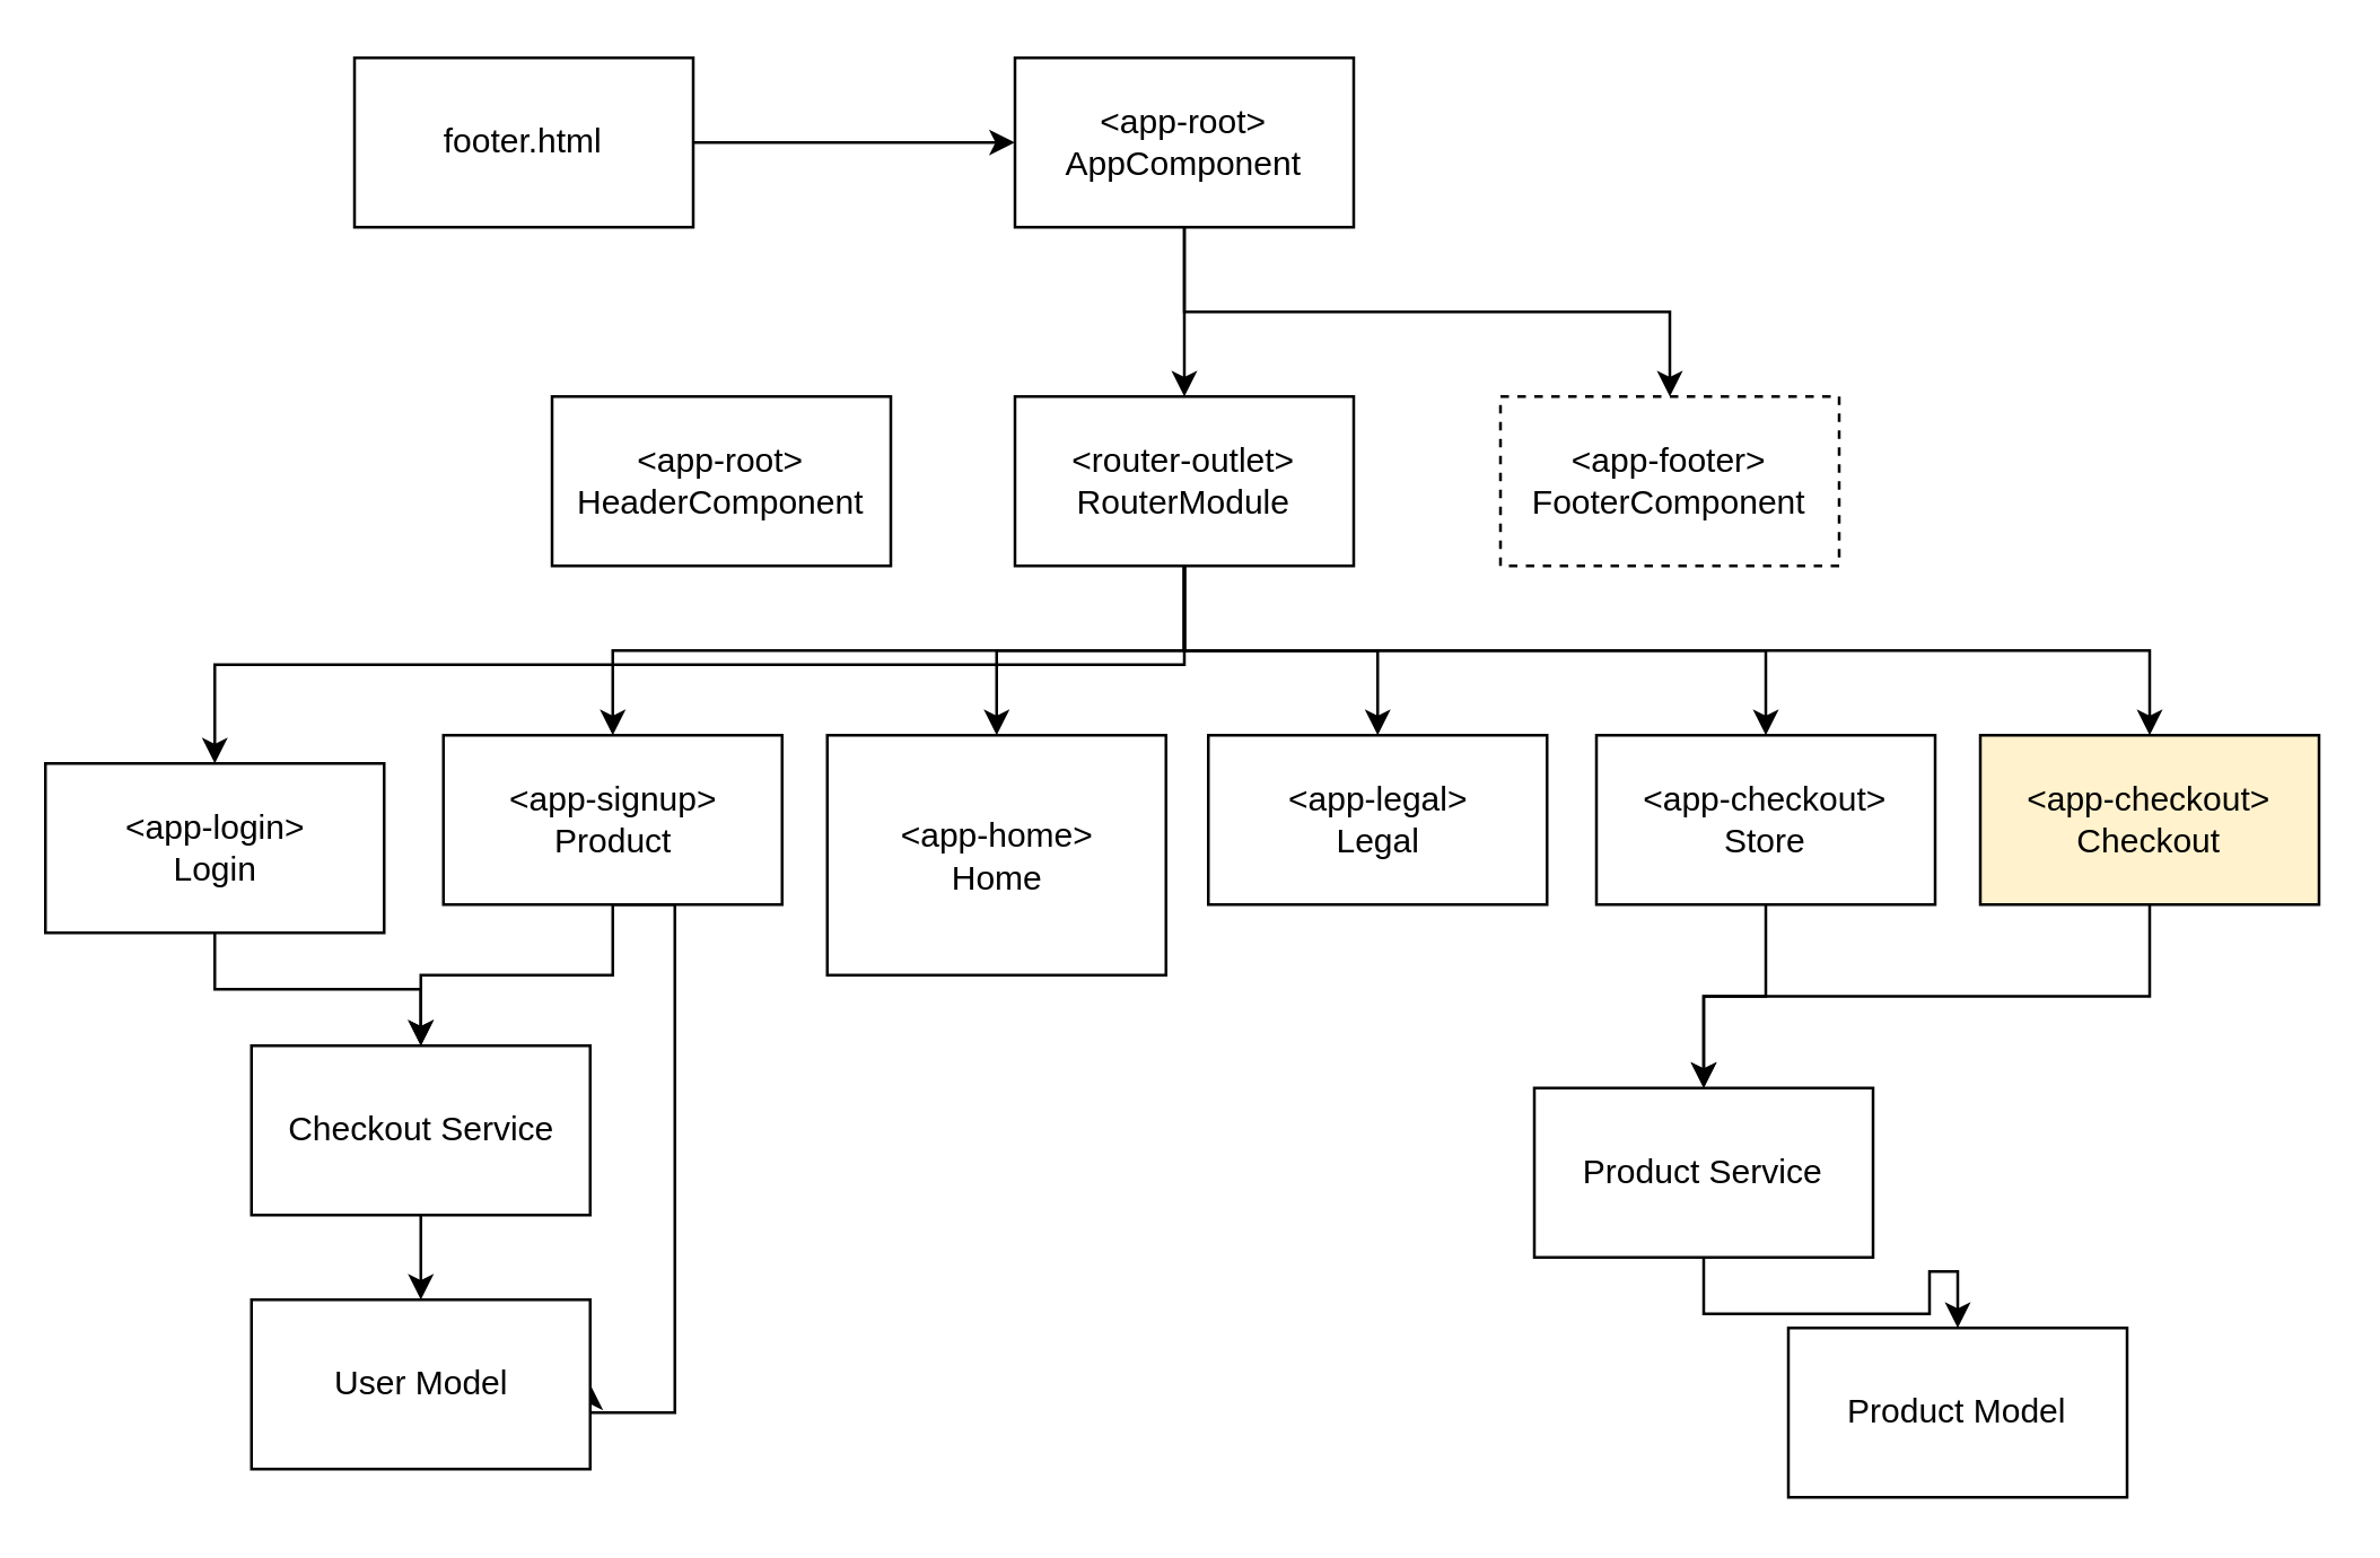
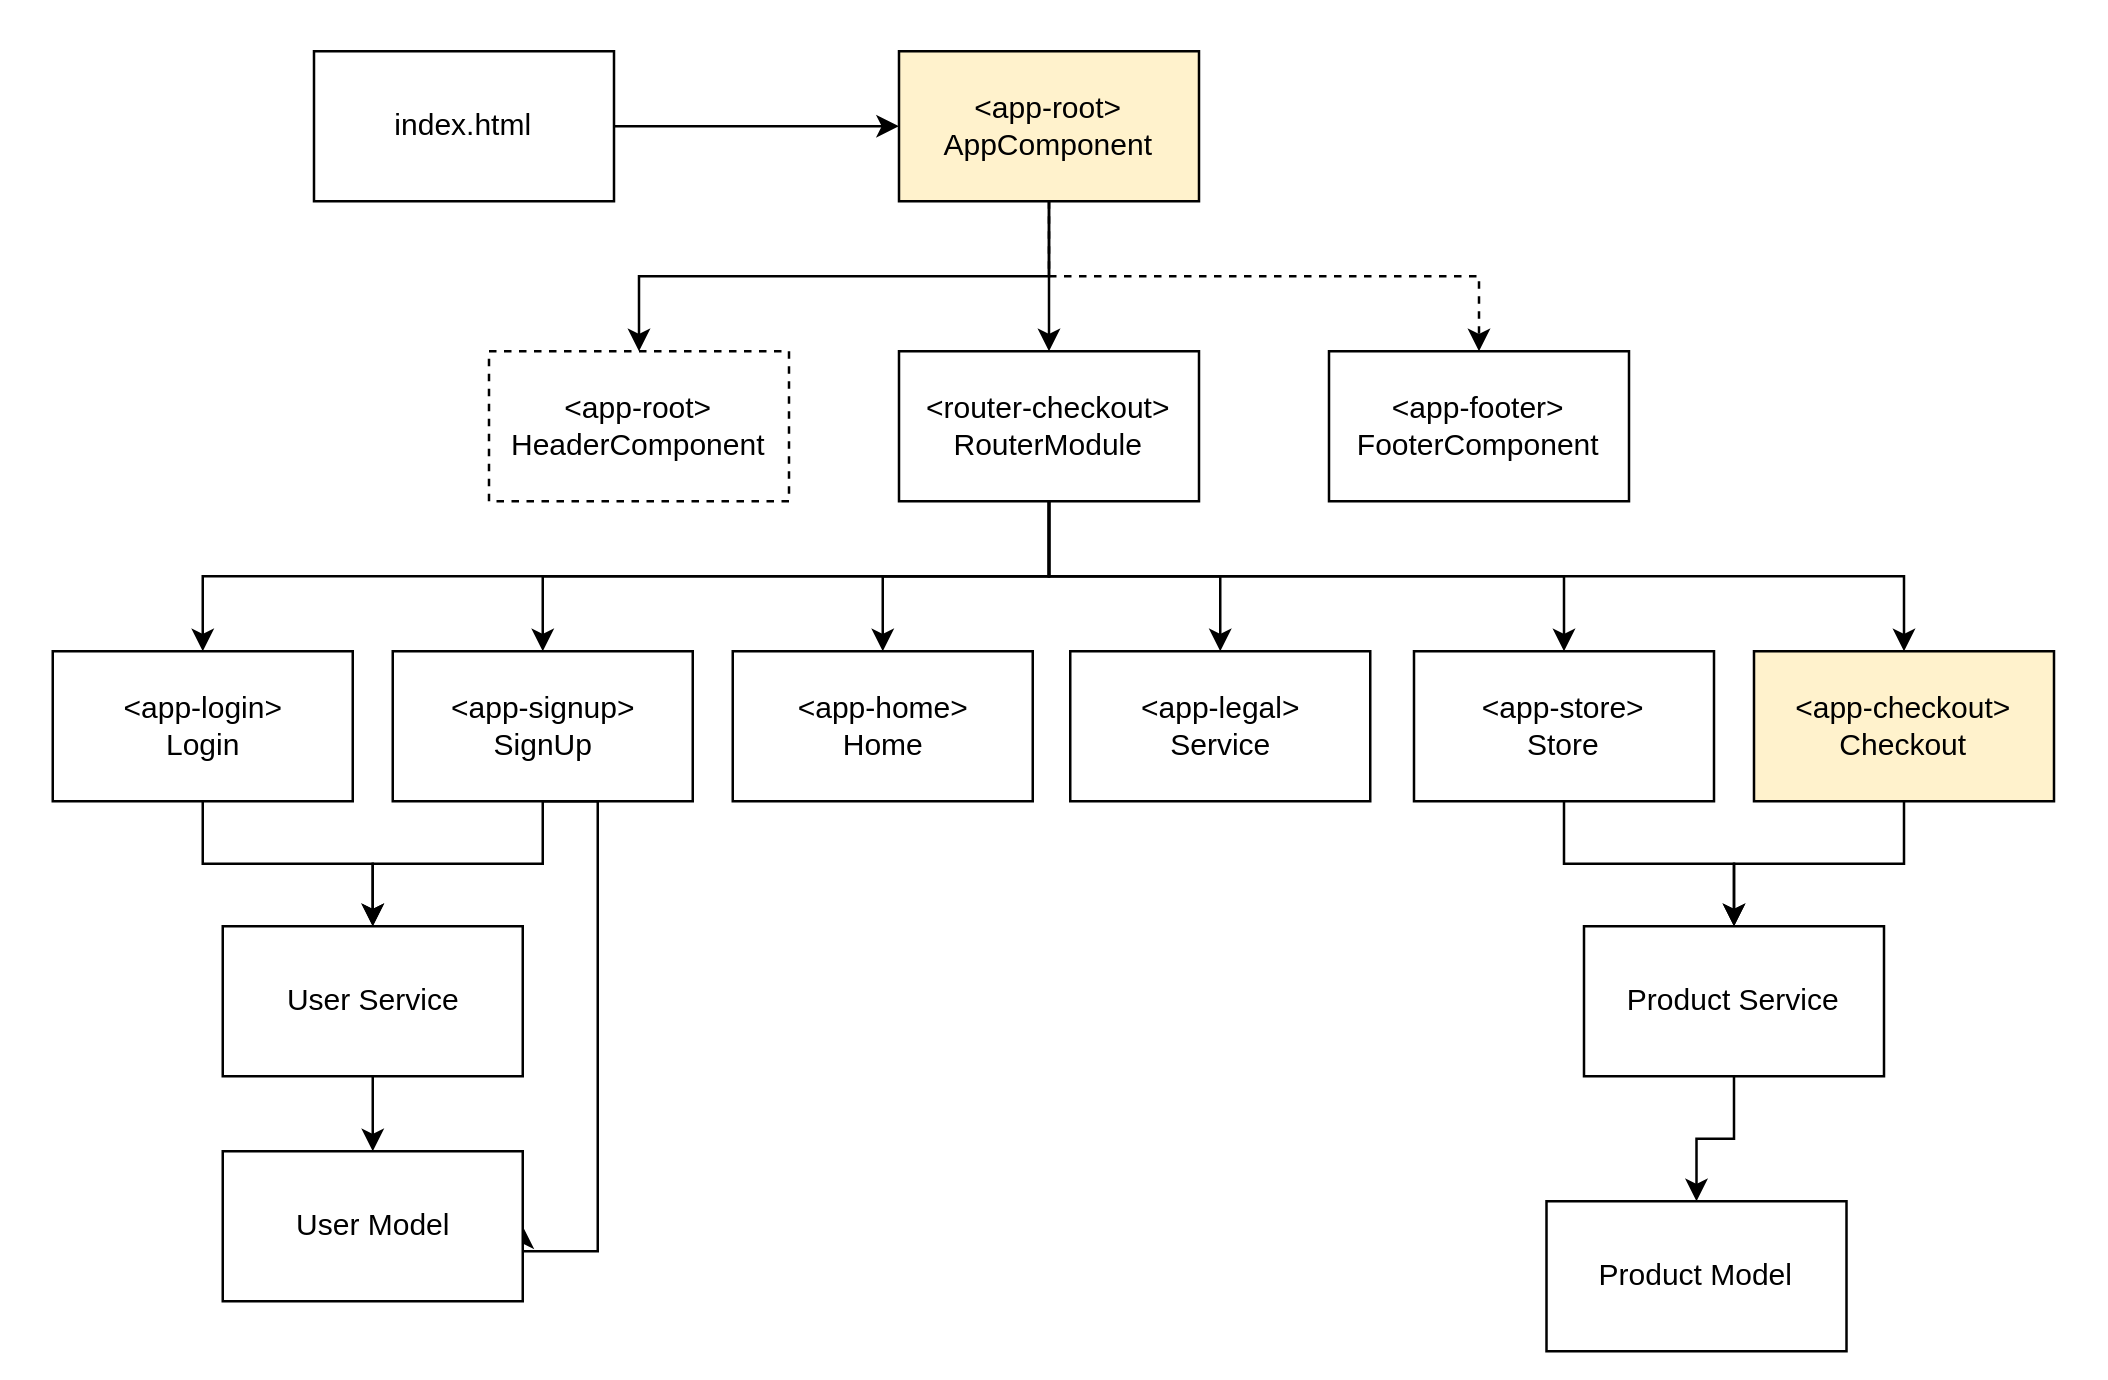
  <mxCell id="0" />
  <mxCell id="1" parent="0" />
  <mxCell id="2" style="edgeStyle=orthogonalEdgeStyle;rounded=0;orthogonalLoop=1;jettySize=auto;html=1;exitX=1;exitY=0.5;exitDx=0;exitDy=0;entryX=0;entryY=0.5;entryDx=0;entryDy=0;" parent="1" source="3" target="7" edge="1"><mxGeometry relative="1" as="geometry" /></mxCell>
- <mxCell id="3" value="footer.html" style="rounded=0;whiteSpace=wrap;html=1;" parent="1" vertex="1"><mxGeometry x="125" y="20" width="120" height="60" as="geometry" /></mxCell>
+ <mxCell id="3" value="index.html" style="rounded=0;whiteSpace=wrap;html=1;" parent="1" vertex="1"><mxGeometry x="125" y="20" width="120" height="60" as="geometry" /></mxCell>
  <mxCell id="4" style="edgeStyle=orthogonalEdgeStyle;rounded=0;orthogonalLoop=1;jettySize=auto;html=1;exitX=0.5;exitY=1;exitDx=0;exitDy=0;entryX=0.5;entryY=0;entryDx=0;entryDy=0;" parent="1" source="7" target="14" edge="1"><mxGeometry relative="1" as="geometry" /></mxCell>
- <mxCell id="6" style="edgeStyle=orthogonalEdgeStyle;rounded=0;orthogonalLoop=1;jettySize=auto;html=1;exitX=0.5;exitY=1;exitDx=0;exitDy=0;entryX=0.5;entryY=0;entryDx=0;entryDy=0;" parent="1" source="7" target="32" edge="1"><mxGeometry relative="1" as="geometry" /></mxCell>
- <mxCell id="7" value="&amp;lt;app-root&amp;gt;&lt;div&gt;AppComponent&lt;/div&gt;" style="rounded=0;whiteSpace=wrap;html=1;" parent="1" vertex="1"><mxGeometry x="359" y="20" width="120" height="60" as="geometry" /></mxCell>
+ <mxCell id="5" style="edgeStyle=orthogonalEdgeStyle;rounded=0;orthogonalLoop=1;jettySize=auto;html=1;exitX=0.5;exitY=1;exitDx=0;exitDy=0;entryX=0.5;entryY=0;entryDx=0;entryDy=0;" parent="1" source="7" target="31" edge="1"><mxGeometry relative="1" as="geometry" /></mxCell>
+ <mxCell id="6" style="edgeStyle=orthogonalEdgeStyle;rounded=0;orthogonalLoop=1;jettySize=auto;html=1;exitX=0.5;exitY=1;exitDx=0;exitDy=0;entryX=0.5;entryY=0;entryDx=0;entryDy=0;dashed=1;" parent="1" source="7" target="32" edge="1"><mxGeometry relative="1" as="geometry" /></mxCell>
+ <mxCell id="7" value="&amp;lt;app-root&amp;gt;&lt;div&gt;AppComponent&lt;/div&gt;" style="rounded=0;whiteSpace=wrap;html=1;fillColor=#fff2cc;" parent="1" vertex="1"><mxGeometry x="359" y="20" width="120" height="60" as="geometry" /></mxCell>
  <mxCell id="8" style="edgeStyle=orthogonalEdgeStyle;rounded=0;orthogonalLoop=1;jettySize=auto;html=1;exitX=0.5;exitY=1;exitDx=0;exitDy=0;entryX=0.5;entryY=0;entryDx=0;entryDy=0;" parent="1" source="14" target="20" edge="1"><mxGeometry relative="1" as="geometry" /></mxCell>
  <mxCell id="9" style="edgeStyle=orthogonalEdgeStyle;rounded=0;orthogonalLoop=1;jettySize=auto;html=1;exitX=0.5;exitY=1;exitDx=0;exitDy=0;entryX=0.5;entryY=0;entryDx=0;entryDy=0;" parent="1" source="14" target="19" edge="1"><mxGeometry relative="1" as="geometry" /></mxCell>
  <mxCell id="10" style="edgeStyle=orthogonalEdgeStyle;rounded=0;orthogonalLoop=1;jettySize=auto;html=1;exitX=0.5;exitY=1;exitDx=0;exitDy=0;" parent="1" source="14" target="16" edge="1"><mxGeometry relative="1" as="geometry" /></mxCell>
  <mxCell id="11" style="edgeStyle=orthogonalEdgeStyle;rounded=0;orthogonalLoop=1;jettySize=auto;html=1;exitX=0.5;exitY=1;exitDx=0;exitDy=0;" parent="1" source="14" target="22" edge="1"><mxGeometry relative="1" as="geometry" /></mxCell>
  <mxCell id="12" style="edgeStyle=orthogonalEdgeStyle;rounded=0;orthogonalLoop=1;jettySize=auto;html=1;exitX=0.5;exitY=1;exitDx=0;exitDy=0;" parent="1" source="14" target="24" edge="1"><mxGeometry relative="1" as="geometry" /></mxCell>
  <mxCell id="13" style="edgeStyle=orthogonalEdgeStyle;rounded=0;orthogonalLoop=1;jettySize=auto;html=1;exitX=0.5;exitY=1;exitDx=0;exitDy=0;entryX=0.5;entryY=0;entryDx=0;entryDy=0;" edge="1" parent="1" source="14" target="33"><mxGeometry relative="1" as="geometry" /></mxCell>
- <mxCell id="14" value="&amp;lt;router-outlet&amp;gt;&lt;div&gt;RouterModule&lt;/div&gt;" style="rounded=0;whiteSpace=wrap;html=1;" parent="1" vertex="1"><mxGeometry x="359" y="140" width="120" height="60" as="geometry" /></mxCell>
+ <mxCell id="14" value="&amp;lt;router-checkout&amp;gt;&lt;div&gt;RouterModule&lt;/div&gt;" style="rounded=0;whiteSpace=wrap;html=1;" parent="1" vertex="1"><mxGeometry x="359" y="140" width="120" height="60" as="geometry" /></mxCell>
  <mxCell id="15" style="edgeStyle=orthogonalEdgeStyle;rounded=0;orthogonalLoop=1;jettySize=auto;html=1;exitX=0.5;exitY=1;exitDx=0;exitDy=0;entryX=0.5;entryY=0;entryDx=0;entryDy=0;" parent="1" source="16" target="26" edge="1"><mxGeometry relative="1" as="geometry" /></mxCell>
- <mxCell id="16" value="&lt;div&gt;&amp;lt;app-login&amp;gt;&lt;/div&gt;Login" style="rounded=0;whiteSpace=wrap;html=1;" parent="1" vertex="1"><mxGeometry x="15.5" y="270" width="120" height="60" as="geometry" /></mxCell>
+ <mxCell id="16" value="&lt;div&gt;&amp;lt;app-login&amp;gt;&lt;/div&gt;Login" style="rounded=0;whiteSpace=wrap;html=1;" parent="1" vertex="1"><mxGeometry x="20.5" y="260" width="120" height="60" as="geometry" /></mxCell>
  <mxCell id="17" style="edgeStyle=orthogonalEdgeStyle;rounded=0;orthogonalLoop=1;jettySize=auto;html=1;exitX=0.5;exitY=1;exitDx=0;exitDy=0;entryX=0.5;entryY=0;entryDx=0;entryDy=0;" parent="1" source="19" target="26" edge="1"><mxGeometry relative="1" as="geometry" /></mxCell>
  <mxCell id="18" style="edgeStyle=orthogonalEdgeStyle;rounded=0;orthogonalLoop=1;jettySize=auto;html=1;exitX=0.5;exitY=1;exitDx=0;exitDy=0;entryX=1;entryY=0.5;entryDx=0;entryDy=0;" parent="1" source="19" target="27" edge="1"><mxGeometry relative="1" as="geometry"><Array as="points"><mxPoint x="238.5" y="320" /><mxPoint x="238.5" y="500" /></Array></mxGeometry></mxCell>
- <mxCell id="19" value="&lt;div&gt;&amp;lt;app-signup&amp;gt;&lt;/div&gt;Product" style="rounded=0;whiteSpace=wrap;html=1;" parent="1" vertex="1"><mxGeometry x="156.5" y="260" width="120" height="60" as="geometry" /></mxCell>
- <mxCell id="20" value="&lt;div&gt;&amp;lt;app-home&amp;gt;&lt;/div&gt;Home" style="rounded=0;whiteSpace=wrap;html=1;" parent="1" vertex="1"><mxGeometry x="292.5" y="260" width="120" height="85" as="geometry" /></mxCell>
+ <mxCell id="19" value="&lt;div&gt;&amp;lt;app-signup&amp;gt;&lt;/div&gt;SignUp" style="rounded=0;whiteSpace=wrap;html=1;" parent="1" vertex="1"><mxGeometry x="156.5" y="260" width="120" height="60" as="geometry" /></mxCell>
+ <mxCell id="20" value="&lt;div&gt;&amp;lt;app-home&amp;gt;&lt;/div&gt;Home" style="rounded=0;whiteSpace=wrap;html=1;" parent="1" vertex="1"><mxGeometry x="292.5" y="260" width="120" height="60" as="geometry" /></mxCell>
  <mxCell id="21" style="edgeStyle=orthogonalEdgeStyle;rounded=0;orthogonalLoop=1;jettySize=auto;html=1;exitX=0.5;exitY=1;exitDx=0;exitDy=0;entryX=0.5;entryY=0;entryDx=0;entryDy=0;" parent="1" source="22" target="29" edge="1"><mxGeometry relative="1" as="geometry" /></mxCell>
- <mxCell id="22" value="&lt;div&gt;&amp;lt;app-checkout&amp;gt;&lt;/div&gt;Store" style="rounded=0;whiteSpace=wrap;html=1;" parent="1" vertex="1"><mxGeometry x="565" y="260" width="120" height="60" as="geometry" /></mxCell>
+ <mxCell id="22" value="&lt;div&gt;&amp;lt;app-store&amp;gt;&lt;/div&gt;Store" style="rounded=0;whiteSpace=wrap;html=1;" parent="1" vertex="1"><mxGeometry x="565" y="260" width="120" height="60" as="geometry" /></mxCell>
  <mxCell id="23" style="edgeStyle=orthogonalEdgeStyle;rounded=0;orthogonalLoop=1;jettySize=auto;html=1;exitX=0.5;exitY=1;exitDx=0;exitDy=0;entryX=0.5;entryY=0;entryDx=0;entryDy=0;" parent="1" source="24" target="29" edge="1"><mxGeometry relative="1" as="geometry" /></mxCell>
  <mxCell id="24" value="&lt;div&gt;&amp;lt;app-checkout&amp;gt;&lt;/div&gt;Checkout" style="rounded=0;whiteSpace=wrap;html=1;fillColor=#fff2cc;" parent="1" vertex="1"><mxGeometry x="701" y="260" width="120" height="60" as="geometry" /></mxCell>
  <mxCell id="25" style="edgeStyle=orthogonalEdgeStyle;rounded=0;orthogonalLoop=1;jettySize=auto;html=1;exitX=0.5;exitY=1;exitDx=0;exitDy=0;entryX=0.5;entryY=0;entryDx=0;entryDy=0;" parent="1" source="26" target="27" edge="1"><mxGeometry relative="1" as="geometry" /></mxCell>
- <mxCell id="26" value="Checkout Service" style="rounded=0;whiteSpace=wrap;html=1;" parent="1" vertex="1"><mxGeometry x="88.5" y="370" width="120" height="60" as="geometry" /></mxCell>
+ <mxCell id="26" value="User Service" style="rounded=0;whiteSpace=wrap;html=1;" parent="1" vertex="1"><mxGeometry x="88.5" y="370" width="120" height="60" as="geometry" /></mxCell>
  <mxCell id="27" value="User Model" style="rounded=0;whiteSpace=wrap;html=1;" parent="1" vertex="1"><mxGeometry x="88.5" y="460" width="120" height="60" as="geometry" /></mxCell>
  <mxCell id="28" value="" style="edgeStyle=orthogonalEdgeStyle;rounded=0;orthogonalLoop=1;jettySize=auto;html=1;" parent="1" source="29" target="30" edge="1"><mxGeometry relative="1" as="geometry" /></mxCell>
- <mxCell id="29" value="Product Service" style="rounded=0;whiteSpace=wrap;html=1;" parent="1" vertex="1"><mxGeometry x="543" y="385" width="120" height="60" as="geometry" /></mxCell>
- <mxCell id="30" value="Product Model" style="whiteSpace=wrap;html=1;rounded=0;" parent="1" vertex="1"><mxGeometry x="633" y="470" width="120" height="60" as="geometry" /></mxCell>
- <mxCell id="31" value="&lt;div&gt;&amp;lt;app-root&amp;gt;&lt;/div&gt;HeaderComponent" style="rounded=0;whiteSpace=wrap;html=1;" parent="1" vertex="1"><mxGeometry x="195" y="140" width="120" height="60" as="geometry" /></mxCell>
- <mxCell id="32" value="&lt;div&gt;&amp;lt;app-footer&amp;gt;&lt;/div&gt;FooterComponent" style="rounded=0;whiteSpace=wrap;html=1;dashed=1;" parent="1" vertex="1"><mxGeometry x="531" y="140" width="120" height="60" as="geometry" /></mxCell>
- <mxCell id="33" value="&lt;div&gt;&amp;lt;app-legal&amp;gt;&lt;/div&gt;Legal" style="rounded=0;whiteSpace=wrap;html=1;" vertex="1" parent="1"><mxGeometry x="427.5" y="260" width="120" height="60" as="geometry" /></mxCell>
+ <mxCell id="29" value="Product Service" style="rounded=0;whiteSpace=wrap;html=1;" parent="1" vertex="1"><mxGeometry x="633" y="370" width="120" height="60" as="geometry" /></mxCell>
+ <mxCell id="30" value="Product Model" style="whiteSpace=wrap;html=1;rounded=0;" parent="1" vertex="1"><mxGeometry x="618" y="480" width="120" height="60" as="geometry" /></mxCell>
+ <mxCell id="31" value="&lt;div&gt;&amp;lt;app-root&amp;gt;&lt;/div&gt;HeaderComponent" style="rounded=0;whiteSpace=wrap;html=1;dashed=1;" parent="1" vertex="1"><mxGeometry x="195" y="140" width="120" height="60" as="geometry" /></mxCell>
+ <mxCell id="32" value="&lt;div&gt;&amp;lt;app-footer&amp;gt;&lt;/div&gt;FooterComponent" style="rounded=0;whiteSpace=wrap;html=1;" parent="1" vertex="1"><mxGeometry x="531" y="140" width="120" height="60" as="geometry" /></mxCell>
+ <mxCell id="33" value="&lt;div&gt;&amp;lt;app-legal&amp;gt;&lt;/div&gt;Service" style="rounded=0;whiteSpace=wrap;html=1;" vertex="1" parent="1"><mxGeometry x="427.5" y="260" width="120" height="60" as="geometry" /></mxCell>
